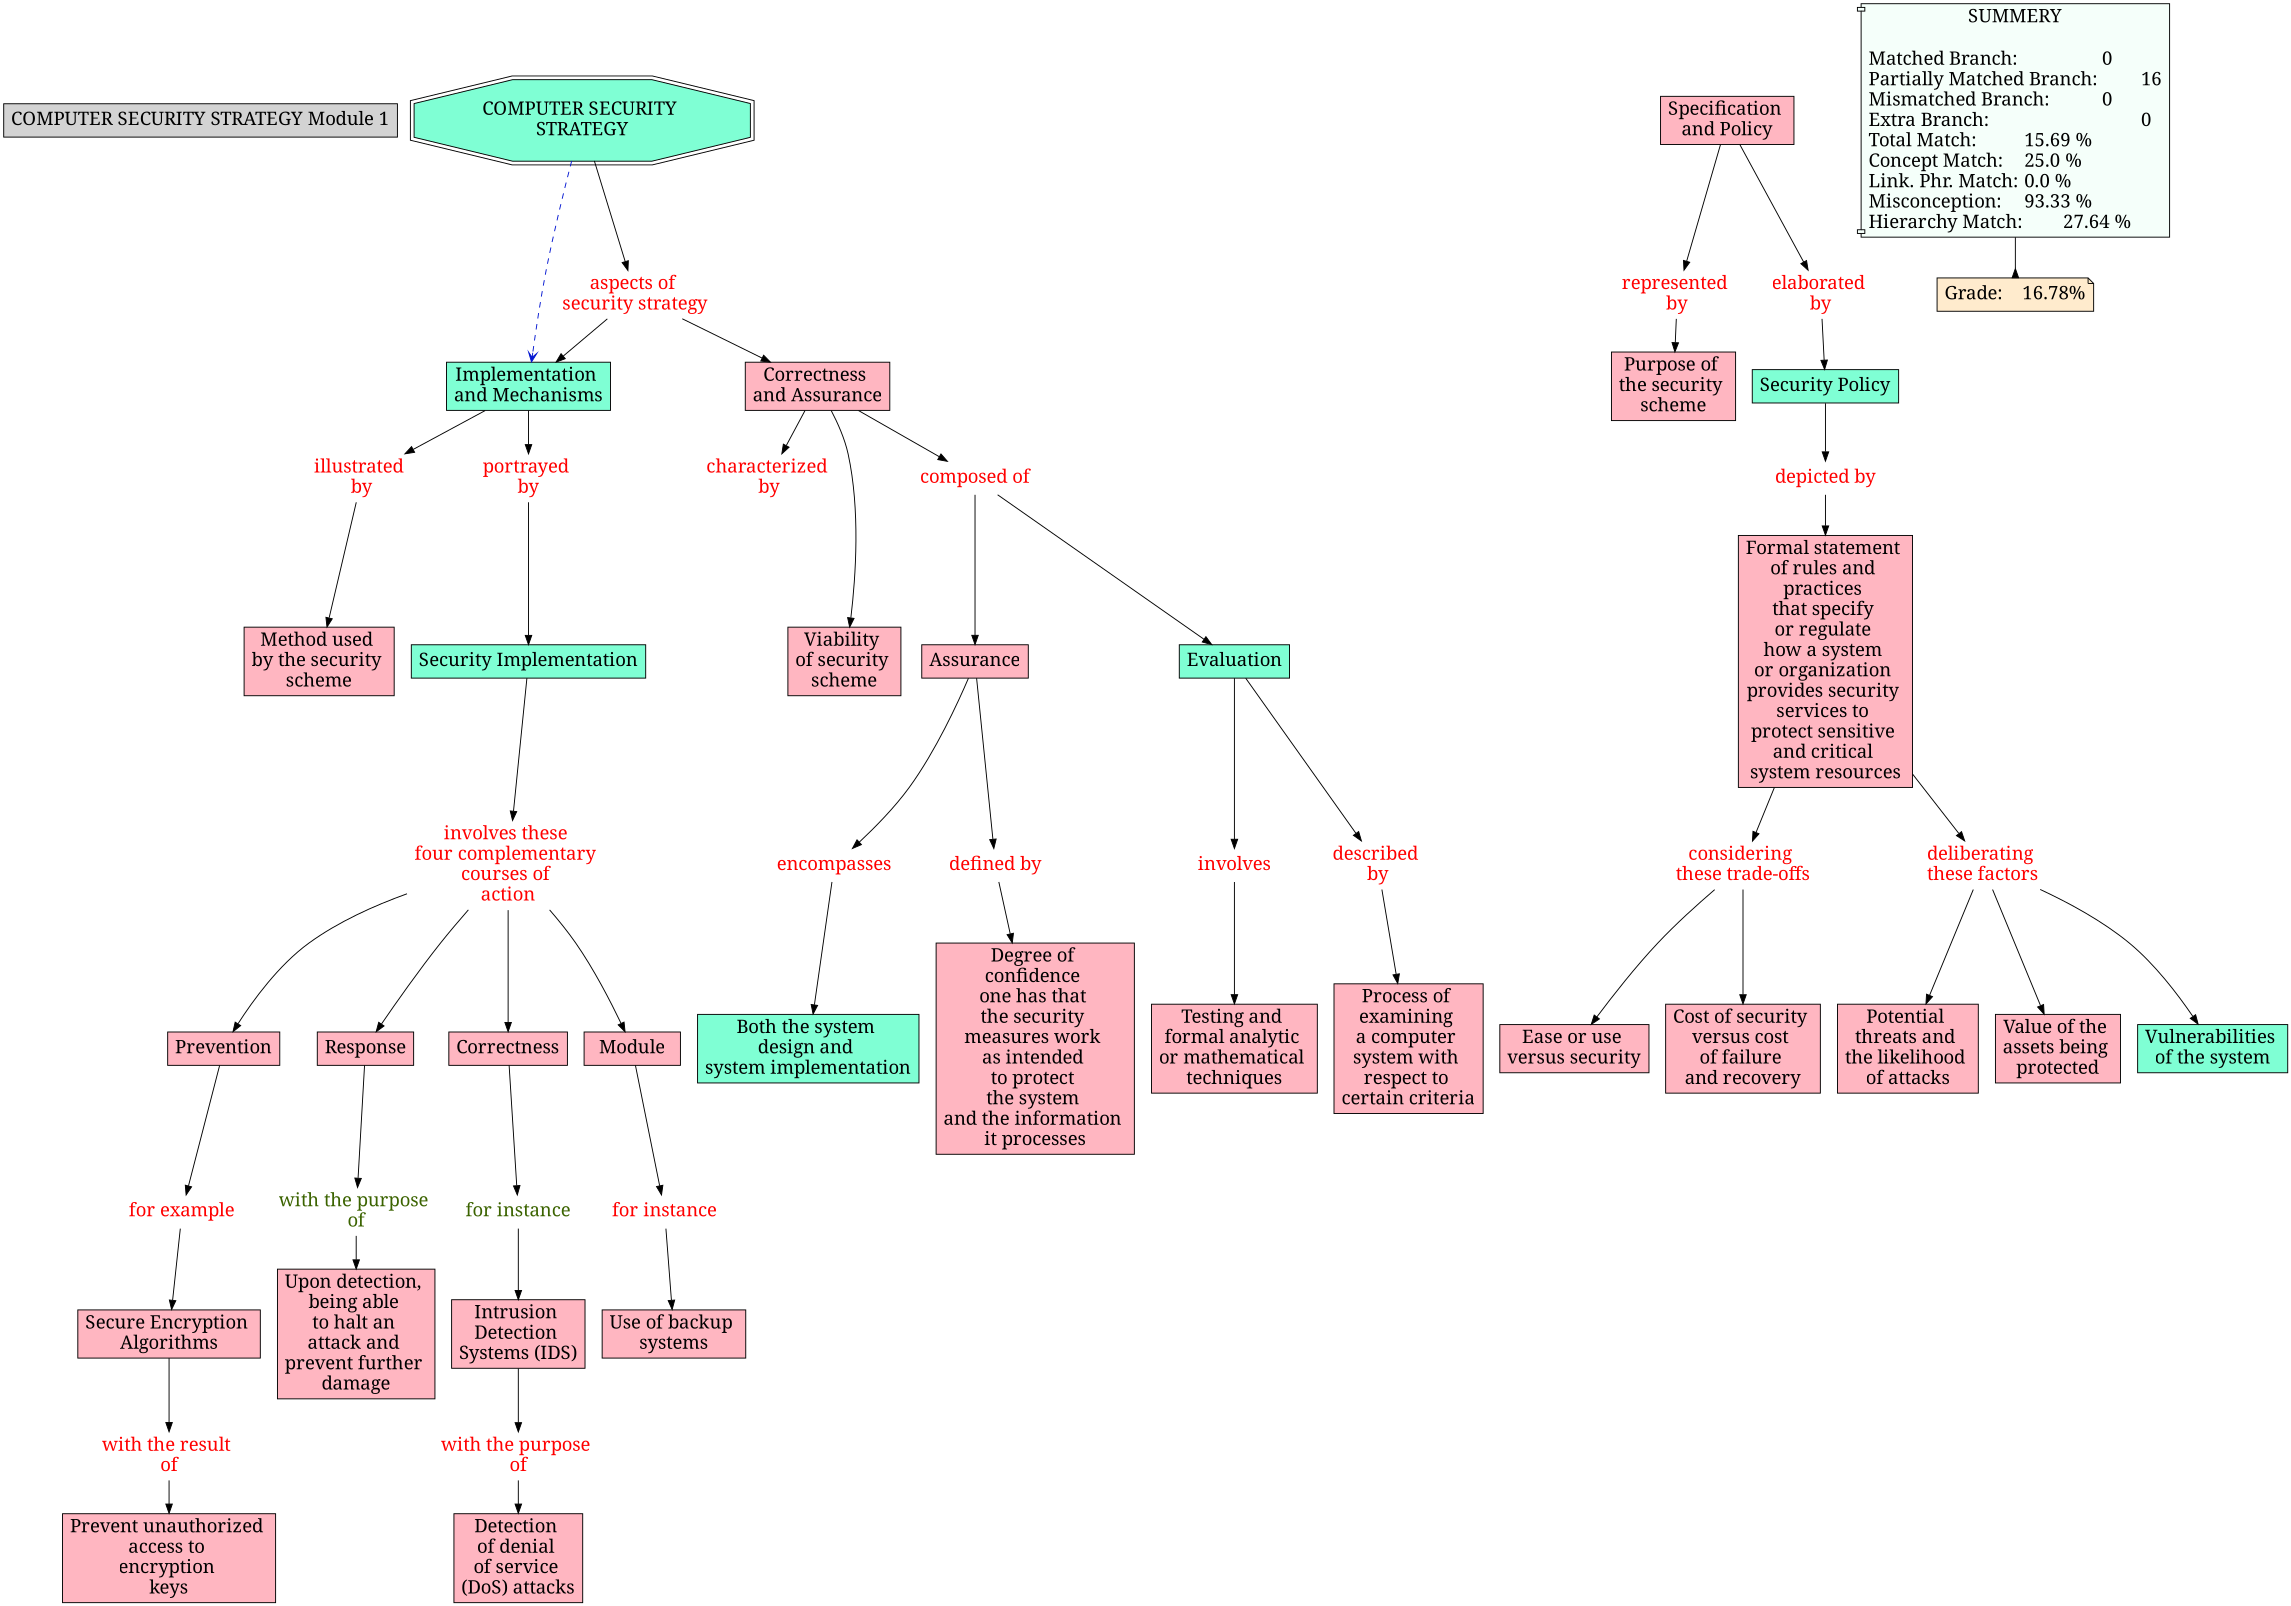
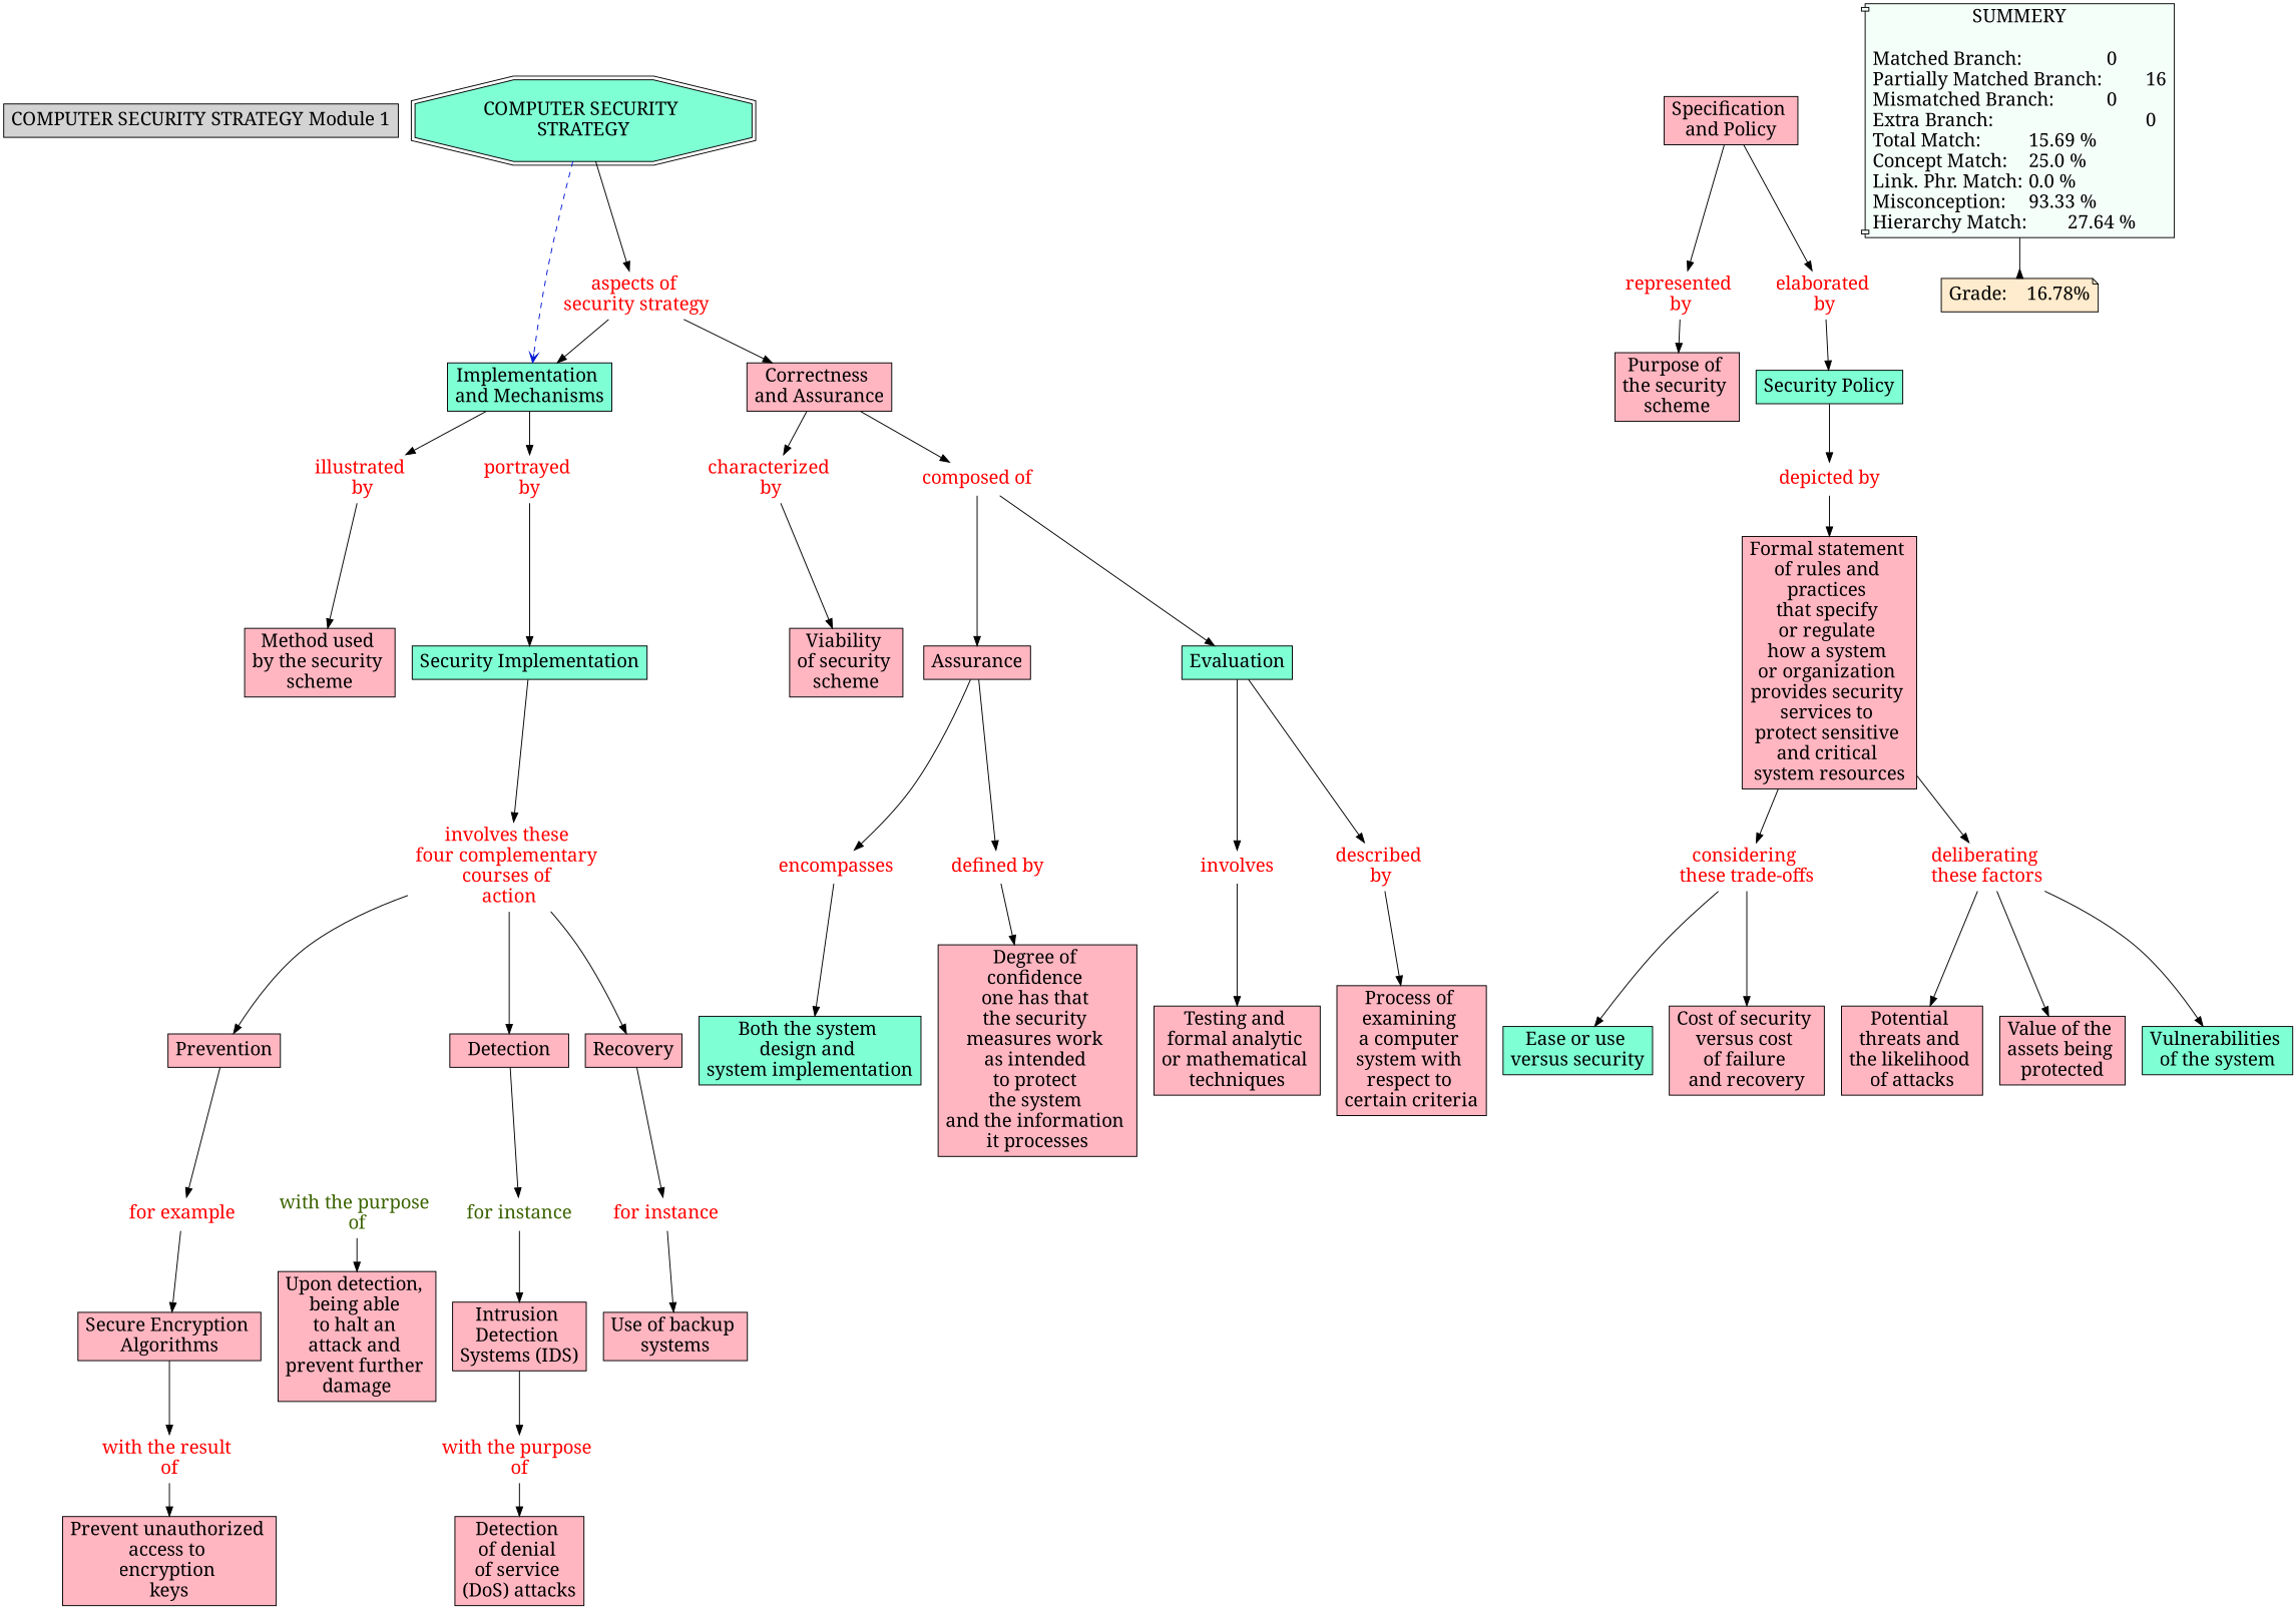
  digraph {
    fontname="Noto Serif"
    node [Gsplines=true fontname="Noto Serif" fontsize=20 shape=rect style=filled fillcolor="#FFB6C1"]
    edge [constraint=true fontname="Noto Serif"]
    n1 [label="COMPUTER SECURITY STRATEGY Module 1" fillcolor=""]
    n2 [fontcolor=red label=encompasses shape=none style="" fillcolor=""]
    n3 [fillcolor=aquamarine label="Both the system \ndesign and \nsystem implementation\n"]
    n4 [fontcolor=red label="involves these \nfour complementary \ncourses of \naction" shape=none style="" fillcolor=""]
    n5 [label=Prevention]
-   n6 [label=Response]
-   n7 [label=Correctness]
-   n8 [label=Module]
+   n7 [label=Detection]
+   n8 [label=Recovery]
    n9 [fontcolor=red label="for example\n" shape=none style="" fillcolor=""]
    n10 [fontcolor="#3B6300" label="with the purpose \nof" shape=none style="" fillcolor=""]
    n11 [fontcolor="#3B6300" label="for instance\n" shape=none style="" fillcolor=""]
    n12 [fontcolor=red label="for instance\n" shape=none style="" fillcolor=""]
    n13 [label="Secure Encryption \nAlgorithms"]
    n14 [fontcolor=red label="considering \nthese trade-offs\n" shape=none style="" fillcolor=""]
-   n15 [label="Ease or use \nversus security\n"]
+   n15 [fillcolor=aquamarine label="Ease or use \nversus security\n"]
    n16 [label="Cost of security \nversus cost \nof failure \nand recovery\n"]
    n17 [label="Upon detection, \nbeing able \nto halt an \nattack and \nprevent further \ndamage"]
    n18 [fillcolor=aquamarine label="COMPUTER SECURITY \nSTRATEGY" shape=doubleoctagon]
    n19 [fontcolor=red label="aspects of \nsecurity strategy\n" shape=none style="" fillcolor=""]
    n20 [fillcolor=aquamarine label="Implementation \nand Mechanisms\n"]
    n21 [label="Correctness \nand Assurance\n"]
    n22 [fontcolor=red label="illustrated \nby" shape=none style="" fillcolor=""]
    n23 [fontcolor=red label="portrayed \nby" shape=none style="" fillcolor=""]
    n24 [fontcolor=red label="characterized \nby" shape=none style="" fillcolor=""]
    n25 [fontcolor=red label="composed of\n" shape=none style="" fillcolor=""]
    n26 [label="Specification \nand Policy\n"]
    n27 [fontcolor=red label="represented \nby" shape=none style="" fillcolor=""]
    n28 [fontcolor=red label="elaborated \nby" shape=none style="" fillcolor=""]
    n29 [fontcolor=red label="with the result \nof" shape=none style="" fillcolor=""]
    n30 [label="Prevent unauthorized \naccess to \nencryption \nkeys"]
    n31 [fontcolor=red label=involves shape=none style="" fillcolor=""]
    n32 [label="Testing and \nformal analytic \nor mathematical \ntechniques"]
    n33 [label="Method used \nby the security \nscheme"]
    n34 [fillcolor=aquamarine label="Security Implementation\n"]
    n35 [label=Assurance]
    n36 [fontcolor=red label="defined by\n" shape=none style="" fillcolor=""]
    n37 [label="Degree of \nconfidence \none has that \nthe security \nmeasures work \nas intended \nto protect \nthe system \nand the information \nit processes\n"]
    n38 [label="Viability \nof security \nscheme"]
    n39 [label="Formal statement \nof rules and \npractices \nthat specify \nor regulate \nhow a system \nor organization \nprovides security \nservices to \nprotect sensitive \nand critical \nsystem resources\n"]
    n40 [fontcolor=red label="deliberating \nthese factors\n" shape=none style="" fillcolor=""]
    n41 [label="Potential \nthreats and \nthe likelihood \nof attacks\n"]
    n42 [label="Value of the \nassets being \nprotected"]
    n43 [fillcolor=aquamarine label="Vulnerabilities \nof the system\n"]
    n44 [fillcolor=aquamarine label=Evaluation]
    n45 [fontcolor=red label="described \nby" shape=none style="" fillcolor=""]
    n46 [label="Process of \nexamining \na computer \nsystem with \nrespect to \ncertain criteria\n"]
    n47 [label="Intrusion \nDetection \nSystems (IDS)\n"]
    n48 [fontcolor=red label="with the purpose \nof" shape=none style="" fillcolor=""]
    n49 [label="Detection \nof denial \nof service \n(DoS) attacks\n"]
    n50 [label="Purpose of \nthe security \nscheme"]
    n51 [fillcolor=aquamarine label="Security Policy\n"]
    n52 [fontcolor=red label="depicted by\n" shape=none style="" fillcolor=""]
    n53 [label="Use of backup \nsystems"]
    n54 [fillcolor="#F5FFFA" label="SUMMERY\n\nMatched Branch:			0\lPartially Matched Branch:	16\lMismatched Branch:		0\lExtra Branch:				0\lTotal Match:		15.69 %\lConcept Match:	25.0 %\lLink. Phr. Match:	0.0 %\lMisconception:	93.33 %\lHierarchy Match:	27.64 %\l" shape=component]
    n55 [fillcolor="#FFEBCD" label="Grade:	16.78%" shape=note]
    n2 -> n3
    n4 -> n5
-   n4 -> n6
    n4 -> n7
    n4 -> n8
    n5 -> n9
-   n6 -> n10
    n7 -> n11
    n8 -> n12
    n9 -> n13
    n10 -> n17
    n11 -> n47
    n12 -> n53
    n13 -> n29
    n14 -> n15
    n14 -> n16
    n18 -> n19
    n18 -> n20 [arrowhead=open color="#0316D1" style=dashed]
    n19 -> n20
    n19 -> n21
    n20 -> n22
    n20 -> n23
    n21 -> n24
    n21 -> n25
    n22 -> n33
    n23 -> n34
-   n21 -> n38
+   n24 -> n38
    n25 -> n35
    n25 -> n44
    n26 -> n27
    n26 -> n28
    n27 -> n50
    n28 -> n51
    n29 -> n30
    n31 -> n32
    n34 -> n4
    n35 -> n2
    n35 -> n36
    n36 -> n37
    n39 -> n14
    n39 -> n40
    n40 -> n41
    n40 -> n42
    n40 -> n43
    n44 -> n31
    n44 -> n45
    n45 -> n46
    n47 -> n48
    n48 -> n49
    n51 -> n52
    n52 -> n39
    n54 -> n55 [arrowhead=inv color=black]
  }
